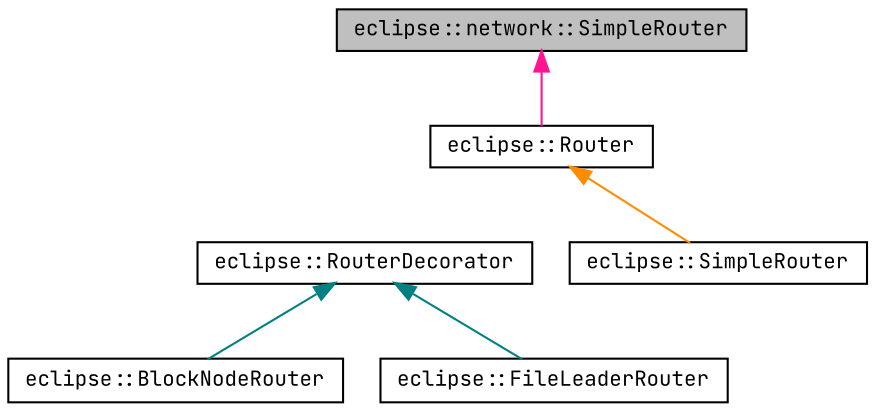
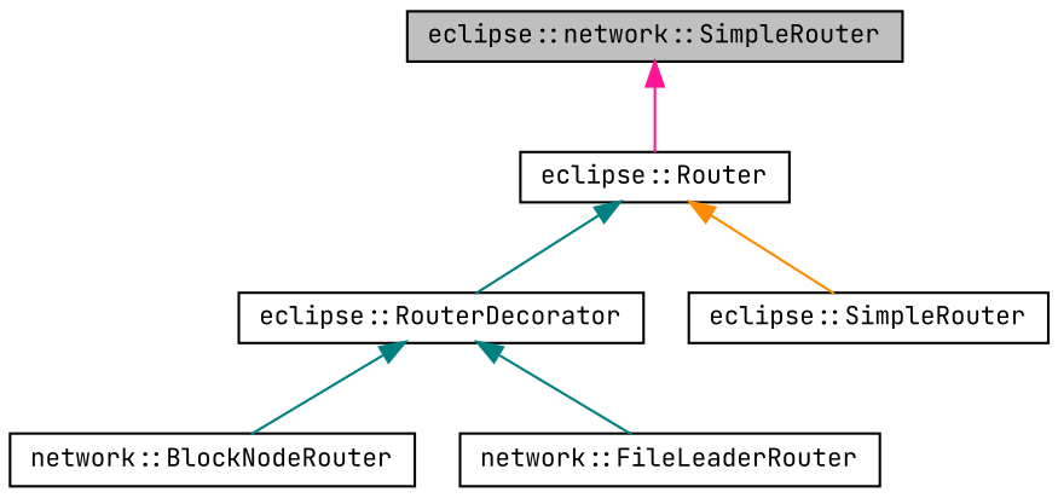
  digraph {
    fontname="JetBrains Mono"
    node [color=black fillcolor=white fontname="JetBrains Mono" fontsize=10 shape=record style=filled]
    edge [color=teal dir=back fontname="JetBrains Mono" fontsize=10 labelfontname=Helvetica labelfontsize=10 style=solid]
    n1 [fillcolor=grey75 fontcolor=black height=0.2 label="eclipse::network::SimpleRouter" width=0.4]
    n2 [height=0.2 label="eclipse::Router" width=0.4]
    n3 [height=0.2 label="eclipse::RouterDecorator" width=0.4]
    n4 [height=0.2 label="eclipse::SimpleRouter" width=0.4]
-   n5 [height=0.2 label="eclipse::BlockNodeRouter" width=0.4]
-   n6 [height=0.2 label="eclipse::FileLeaderRouter" width=0.4]
+   n5 [height=0.2 label="network::BlockNodeRouter" width=0.4]
+   n6 [height=0.2 label="network::FileLeaderRouter" width=0.4]
    n1 -> n2 [color=deeppink]
+   n2 -> n3
    n2 -> n4 [color=darkorange]
    n3 -> n5
    n3 -> n6
  }
